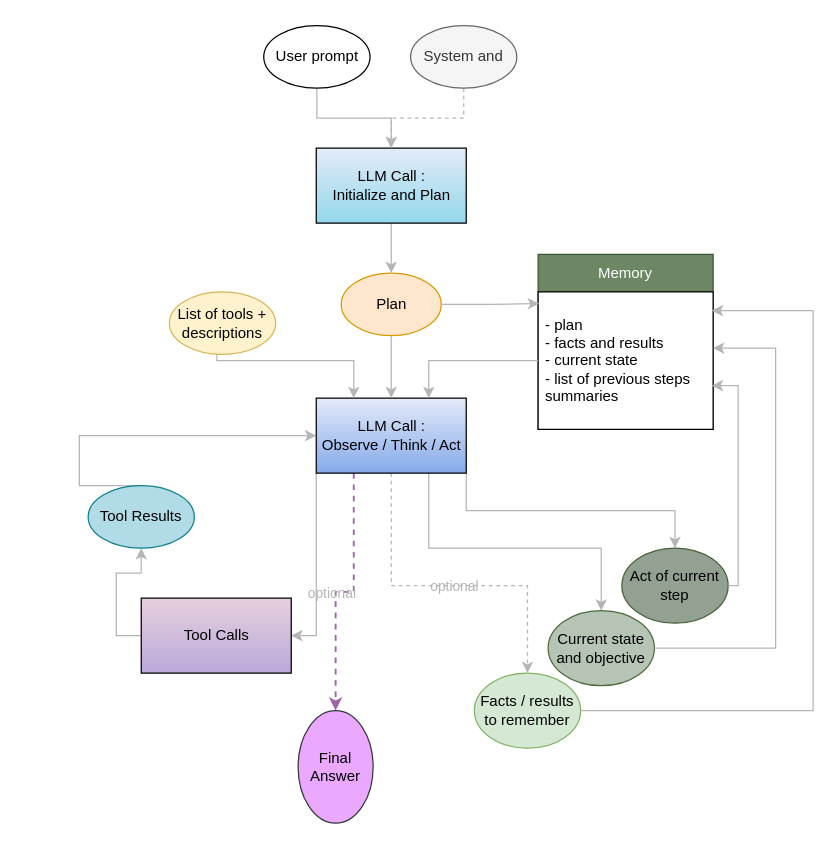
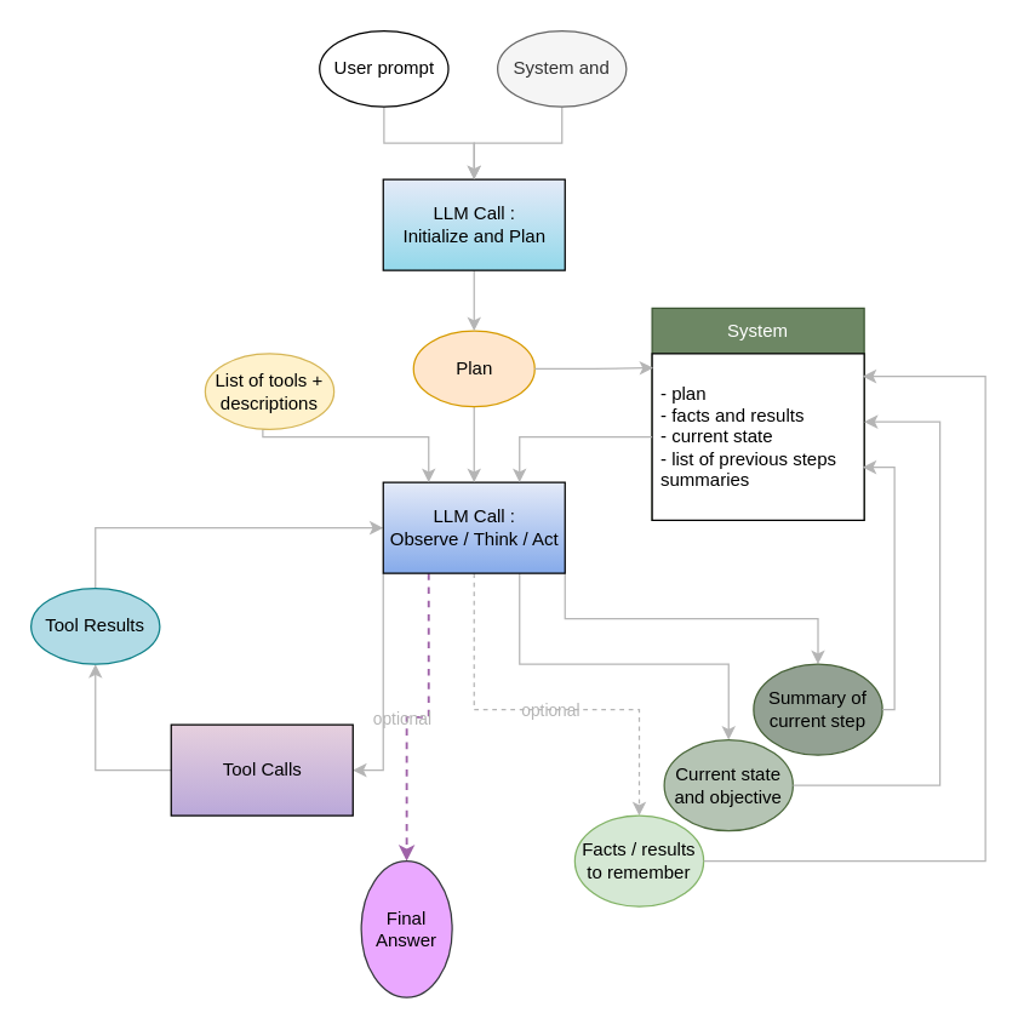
  <mxCell id="0" />
  <mxCell id="1" parent="0" />
  <mxCell id="2" style="edgeStyle=orthogonalEdgeStyle;rounded=0;orthogonalLoop=1;jettySize=auto;html=1;exitX=0.5;exitY=0;exitDx=0;exitDy=0;entryX=0;entryY=0.5;entryDx=0;entryDy=0;strokeColor=#B5B5B5;" parent="1" source="12" target="10" edge="1"><mxGeometry relative="1" as="geometry"><mxPoint x="160" y="348" as="sourcePoint" /><Array as="points"><mxPoint x="63" y="348" /></Array></mxGeometry></mxCell>
  <mxCell id="3" style="edgeStyle=orthogonalEdgeStyle;rounded=0;orthogonalLoop=1;jettySize=auto;html=1;exitX=0;exitY=1;exitDx=0;exitDy=0;entryX=1;entryY=0.5;entryDx=0;entryDy=0;strokeColor=#B5B5B5;" edge="1" parent="1" source="10" target="14"><mxGeometry relative="1" as="geometry"><Array as="points"><mxPoint x="253" y="508" /></Array></mxGeometry></mxCell>
  <mxCell id="4" style="edgeStyle=orthogonalEdgeStyle;rounded=0;orthogonalLoop=1;jettySize=auto;html=1;exitX=1;exitY=1;exitDx=0;exitDy=0;strokeColor=#B5B5B5;" edge="1" parent="1" source="10" target="25"><mxGeometry relative="1" as="geometry" /></mxCell>
  <mxCell id="5" style="edgeStyle=orthogonalEdgeStyle;rounded=0;orthogonalLoop=1;jettySize=auto;html=1;exitX=0.75;exitY=1;exitDx=0;exitDy=0;entryX=0.5;entryY=0;entryDx=0;entryDy=0;strokeColor=#B5B5B5;" edge="1" parent="1" source="10" target="26"><mxGeometry relative="1" as="geometry"><Array as="points"><mxPoint x="342" y="438" /><mxPoint x="480" y="438" /></Array></mxGeometry></mxCell>
  <mxCell id="6" style="edgeStyle=orthogonalEdgeStyle;rounded=0;orthogonalLoop=1;jettySize=auto;html=1;exitX=0.5;exitY=1;exitDx=0;exitDy=0;entryX=0.5;entryY=0;entryDx=0;entryDy=0;dashed=1;strokeColor=#B5B5B5;" edge="1" parent="1" source="10" target="27"><mxGeometry relative="1" as="geometry"><Array as="points"><mxPoint x="312" y="468" /><mxPoint x="422" y="468" /></Array></mxGeometry></mxCell>
  <mxCell id="7" value="&lt;span style=&quot;color: rgb(181, 181, 181);&quot;&gt;optional&lt;/span&gt;" style="edgeLabel;html=1;align=center;verticalAlign=middle;resizable=0;points=[];labelBackgroundColor=none;" vertex="1" connectable="0" parent="6"><mxGeometry x="0.044" relative="1" as="geometry"><mxPoint as="offset" /></mxGeometry></mxCell>
  <mxCell id="8" style="edgeStyle=orthogonalEdgeStyle;rounded=0;orthogonalLoop=1;jettySize=auto;html=1;exitX=0.25;exitY=1;exitDx=0;exitDy=0;entryX=0.5;entryY=0;entryDx=0;entryDy=0;dashed=1;fillColor=#60a917;strokeColor=#9F63A8;strokeWidth=1.5;" edge="1" parent="1" source="10" target="17"><mxGeometry relative="1" as="geometry"><mxPoint x="282.286" y="628" as="targetPoint" /></mxGeometry></mxCell>
  <mxCell id="9" value="&lt;span style=&quot;color: rgb(181, 181, 181);&quot;&gt;optional&lt;/span&gt;" style="edgeLabel;html=1;align=center;verticalAlign=middle;resizable=0;points=[];labelBackgroundColor=none;" vertex="1" connectable="0" parent="8"><mxGeometry x="0.078" y="-4" relative="1" as="geometry"><mxPoint as="offset" /></mxGeometry></mxCell>
  <mxCell id="10" value="&lt;div&gt;LLM Call :&lt;/div&gt;&lt;div&gt;Observe / Think / Act&lt;/div&gt;" style="rounded=0;whiteSpace=wrap;html=1;fillColor=#E4EAF8;strokeColor=default;gradientColor=#85AAEA;" parent="1" vertex="1"><mxGeometry x="252.5" y="318" width="120" height="60" as="geometry" /></mxCell>
  <mxCell id="11" style="edgeStyle=orthogonalEdgeStyle;rounded=0;orthogonalLoop=1;jettySize=auto;html=1;exitX=0;exitY=0.5;exitDx=0;exitDy=0;entryX=0.5;entryY=1;entryDx=0;entryDy=0;strokeColor=#B5B5B5;" parent="1" source="14" target="12" edge="1"><mxGeometry relative="1" as="geometry"><mxPoint x="292.5" y="468" as="sourcePoint" /><mxPoint x="140" y="453" as="targetPoint" /></mxGeometry></mxCell>
- <mxCell id="12" value="Tool Results" style="ellipse;whiteSpace=wrap;html=1;fillColor=#B1DBE6;strokeColor=#0e8088;" parent="1" vertex="1"><mxGeometry x="70" y="388" width="85" height="50" as="geometry" /></mxCell>
+ <mxCell id="12" value="Tool Results" style="ellipse;whiteSpace=wrap;html=1;fillColor=#B1DBE6;strokeColor=#0e8088;" parent="1" vertex="1"><mxGeometry x="20" y="388" width="85" height="50" as="geometry" /></mxCell>
  <mxCell id="13" style="edgeStyle=orthogonalEdgeStyle;rounded=0;orthogonalLoop=1;jettySize=auto;html=1;entryX=0.5;entryY=0;entryDx=0;entryDy=0;exitX=0.5;exitY=1;exitDx=0;exitDy=0;strokeColor=#B5B5B5;" parent="1" source="18" target="10" edge="1"><mxGeometry relative="1" as="geometry"><mxPoint x="312.5" y="268" as="sourcePoint" /><Array as="points"><mxPoint x="313" y="268" /><mxPoint x="313" y="293" /><mxPoint x="313" y="293" /></Array></mxGeometry></mxCell>
  <mxCell id="14" value="Tool Calls" style="rounded=0;whiteSpace=wrap;html=1;fillColor=#e6d0de;strokeColor=#000000;gradientColor=#BAA8D9;" vertex="1" parent="1"><mxGeometry x="112.5" y="478" width="120" height="60" as="geometry" /></mxCell>
  <mxCell id="15" style="edgeStyle=orthogonalEdgeStyle;rounded=0;orthogonalLoop=1;jettySize=auto;html=1;exitX=0.5;exitY=1;exitDx=0;exitDy=0;entryX=0.25;entryY=0;entryDx=0;entryDy=0;strokeColor=#B5B5B5;" edge="1" parent="1" source="16" target="10"><mxGeometry relative="1" as="geometry"><mxPoint x="270" y="298" as="targetPoint" /><Array as="points"><mxPoint x="173" y="288" /><mxPoint x="283" y="288" /></Array></mxGeometry></mxCell>
  <mxCell id="16" value="List of tools + descriptions" style="ellipse;whiteSpace=wrap;html=1;fillColor=#fff2cc;strokeColor=#d6b656;" vertex="1" parent="1"><mxGeometry x="135" y="233" width="85" height="50" as="geometry" /></mxCell>
  <mxCell id="17" value="Final Answer" style="ellipse;whiteSpace=wrap;html=1;aspect=fixed;fillColor=light-dark(#EAA8FF,#572B2B);strokeColor=#36393d;" vertex="1" parent="1"><mxGeometry x="238" y="568" width="60" height="90" as="geometry" /></mxCell>
  <mxCell id="18" value="Plan" style="ellipse;whiteSpace=wrap;html=1;fillColor=#ffe6cc;strokeColor=#d79b00;" vertex="1" parent="1"><mxGeometry x="272.5" y="218" width="80" height="50" as="geometry" /></mxCell>
- <mxCell id="19" value="Memory" style="swimlane;fontStyle=0;childLayout=stackLayout;horizontal=1;startSize=30;horizontalStack=0;resizeParent=1;resizeParentMax=0;resizeLast=0;collapsible=1;marginBottom=0;whiteSpace=wrap;html=1;rounded=0;shadow=0;glass=0;fillColor=#6d8764;fontColor=#ffffff;strokeColor=#3A5431;labelBackgroundColor=none;strokeWidth=1;" vertex="1" parent="1"><mxGeometry x="430" y="203" width="140" height="140" as="geometry" /></mxCell>
+ <mxCell id="19" value="System" style="swimlane;fontStyle=0;childLayout=stackLayout;horizontal=1;startSize=30;horizontalStack=0;resizeParent=1;resizeParentMax=0;resizeLast=0;collapsible=1;marginBottom=0;whiteSpace=wrap;html=1;rounded=0;shadow=0;glass=0;fillColor=#6d8764;fontColor=#ffffff;strokeColor=#3A5431;labelBackgroundColor=none;strokeWidth=1;" vertex="1" parent="1"><mxGeometry x="430" y="203" width="140" height="140" as="geometry" /></mxCell>
  <mxCell id="20" value="&lt;div&gt;- plan&lt;/div&gt;&lt;div&gt;- facts and results&lt;/div&gt;&lt;div&gt;- current state&lt;/div&gt;&lt;div&gt;- list of previous steps summaries&lt;/div&gt;" style="text;strokeColor=default;fillColor=default;align=left;verticalAlign=middle;spacingLeft=4;spacingRight=4;overflow=hidden;points=[[0,0.5],[1,0.5]];portConstraint=eastwest;rotatable=0;whiteSpace=wrap;html=1;labelBackgroundColor=none;rounded=0;" vertex="1" parent="19"><mxGeometry y="30" width="140" height="110" as="geometry" /></mxCell>
  <mxCell id="21" style="edgeStyle=orthogonalEdgeStyle;rounded=0;orthogonalLoop=1;jettySize=auto;html=1;exitX=0;exitY=0.5;exitDx=0;exitDy=0;entryX=0.75;entryY=0;entryDx=0;entryDy=0;strokeColor=#B5B5B5;" edge="1" parent="1" source="20" target="10"><mxGeometry relative="1" as="geometry"><Array as="points"><mxPoint x="430" y="288" /><mxPoint x="343" y="288" /></Array></mxGeometry></mxCell>
  <mxCell id="22" style="edgeStyle=orthogonalEdgeStyle;rounded=0;orthogonalLoop=1;jettySize=auto;html=1;exitX=1;exitY=0.5;exitDx=0;exitDy=0;strokeColor=#B5B5B5;entryX=0.005;entryY=0.085;entryDx=0;entryDy=0;entryPerimeter=0;" edge="1" parent="1" source="18" target="20"><mxGeometry relative="1" as="geometry"><mxPoint x="427" y="243" as="targetPoint" /></mxGeometry></mxCell>
  <mxCell id="23" style="edgeStyle=orthogonalEdgeStyle;rounded=0;orthogonalLoop=1;jettySize=auto;html=1;exitX=0.5;exitY=1;exitDx=0;exitDy=0;entryX=0.5;entryY=0;entryDx=0;entryDy=0;strokeColor=#B5B5B5;" edge="1" parent="1" source="24" target="18"><mxGeometry relative="1" as="geometry" /></mxCell>
  <mxCell id="24" value="&lt;div&gt;LLM Call :&lt;/div&gt;&lt;div&gt;Initialize and Plan&lt;/div&gt;" style="rounded=0;whiteSpace=wrap;html=1;fillColor=#E4EAF8;strokeColor=default;gradientColor=#93D8EA;" vertex="1" parent="1"><mxGeometry x="252.5" y="118" width="120" height="60" as="geometry" /></mxCell>
- <mxCell id="25" value="Act of current step" style="ellipse;whiteSpace=wrap;html=1;fillColor=#93A193;strokeColor=#466137;" vertex="1" parent="1"><mxGeometry x="497" y="438" width="85" height="60" as="geometry" /></mxCell>
+ <mxCell id="25" value="Summary of current step" style="ellipse;whiteSpace=wrap;html=1;fillColor=#93A193;strokeColor=#466137;" vertex="1" parent="1"><mxGeometry x="497" y="438" width="85" height="60" as="geometry" /></mxCell>
  <mxCell id="26" value="Current state and objective" style="ellipse;whiteSpace=wrap;html=1;fillColor=#B5C4B4;strokeColor=#4C693C;" vertex="1" parent="1"><mxGeometry x="438" y="488" width="85" height="60" as="geometry" /></mxCell>
  <mxCell id="27" value="Facts / results to remember" style="ellipse;whiteSpace=wrap;html=1;fillColor=#d5e8d4;strokeColor=#82b366;" vertex="1" parent="1"><mxGeometry x="379" y="538" width="85" height="60" as="geometry" /></mxCell>
  <mxCell id="28" style="edgeStyle=orthogonalEdgeStyle;rounded=0;orthogonalLoop=1;jettySize=auto;html=1;exitX=1;exitY=0.5;exitDx=0;exitDy=0;strokeColor=#B5B5B5;" edge="1" parent="1" source="25"><mxGeometry relative="1" as="geometry"><mxPoint x="569" y="308" as="targetPoint" /><Array as="points"><mxPoint x="590" y="468" /><mxPoint x="590" y="308" /></Array></mxGeometry></mxCell>
  <mxCell id="29" style="edgeStyle=orthogonalEdgeStyle;rounded=0;orthogonalLoop=1;jettySize=auto;html=1;exitX=1;exitY=0.5;exitDx=0;exitDy=0;strokeColor=#B5B5B5;" edge="1" parent="1" source="26"><mxGeometry relative="1" as="geometry"><mxPoint x="570" y="278" as="targetPoint" /><Array as="points"><mxPoint x="620" y="518" /><mxPoint x="620" y="278" /></Array></mxGeometry></mxCell>
  <mxCell id="30" style="edgeStyle=orthogonalEdgeStyle;rounded=0;orthogonalLoop=1;jettySize=auto;html=1;exitX=1;exitY=0.5;exitDx=0;exitDy=0;strokeColor=#B5B5B5;" edge="1" parent="1" source="27"><mxGeometry relative="1" as="geometry"><mxPoint x="569" y="248" as="targetPoint" /><Array as="points"><mxPoint x="650" y="568" /><mxPoint x="650" y="248" /></Array></mxGeometry></mxCell>
  <mxCell id="31" style="edgeStyle=orthogonalEdgeStyle;rounded=0;orthogonalLoop=1;jettySize=auto;html=1;exitX=0.5;exitY=1;exitDx=0;exitDy=0;entryX=0.5;entryY=0;entryDx=0;entryDy=0;strokeColor=#B5B5B5;" edge="1" parent="1" source="32" target="24"><mxGeometry relative="1" as="geometry" /></mxCell>
  <mxCell id="32" value="User prompt" style="ellipse;whiteSpace=wrap;html=1;" vertex="1" parent="1"><mxGeometry x="210.5" y="20" width="85" height="50" as="geometry" /></mxCell>
- <mxCell id="33" style="edgeStyle=orthogonalEdgeStyle;rounded=0;orthogonalLoop=1;jettySize=auto;html=1;exitX=0.5;exitY=1;exitDx=0;exitDy=0;entryX=0.5;entryY=0;entryDx=0;entryDy=0;strokeColor=#B5B5B5;dashed=1;" edge="1" parent="1" source="34" target="24"><mxGeometry relative="1" as="geometry" /></mxCell>
+ <mxCell id="33" style="edgeStyle=orthogonalEdgeStyle;rounded=0;orthogonalLoop=1;jettySize=auto;html=1;exitX=0.5;exitY=1;exitDx=0;exitDy=0;entryX=0.5;entryY=0;entryDx=0;entryDy=0;strokeColor=#B5B5B5;" edge="1" parent="1" source="34" target="24"><mxGeometry relative="1" as="geometry" /></mxCell>
  <mxCell id="34" value="System and" style="ellipse;whiteSpace=wrap;html=1;fillColor=#f5f5f5;strokeColor=#666666;fontColor=#333333;" vertex="1" parent="1"><mxGeometry x="328" y="20" width="85" height="50" as="geometry" /></mxCell>
